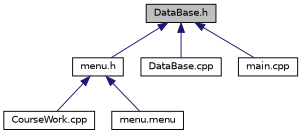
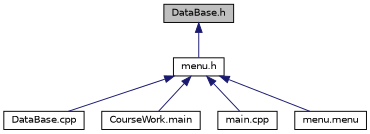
  digraph {
    node [color=black fillcolor=white fontname=Helvetica fontsize=10 shape=record style=filled]
    edge [color=midnightblue dir=back fontname=Helvetica fontsize=10 labelfontname=Helvetica labelfontsize=10 style=solid]
    n1 [fillcolor=grey75 fontcolor=black height=0.2 label="DataBase.h" width=0.4]
    n2 [height=0.2 label="menu.h" width=0.4]
    n3 [height=0.2 label="DataBase.cpp" width=0.4]
-   n4 [height=0.2 label="CourseWork.cpp" width=0.4]
+   n4 [height=0.2 label="CourseWork.main" width=0.4]
    n5 [height=0.2 label="main.cpp" width=0.4]
    n6 [height=0.2 label="menu.menu" width=0.4]
    n1 -> n2
-   n1 -> n3
+   n2 -> n3
    n2 -> n4
-   n1 -> n5
+   n2 -> n5
    n2 -> n6
  }
